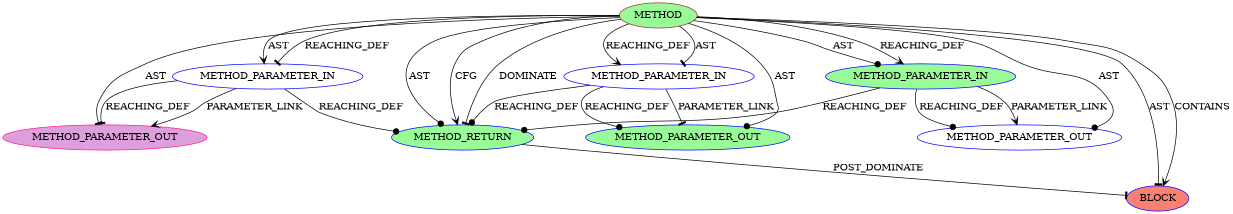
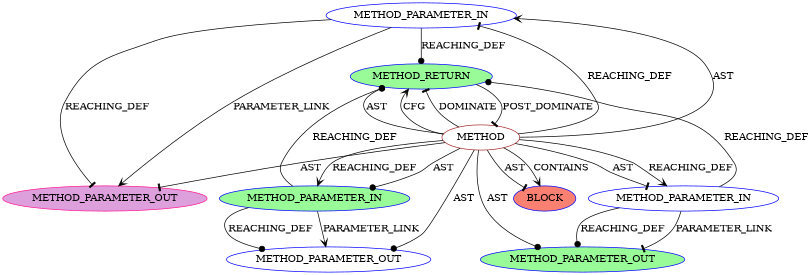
  digraph {
    node [CODE=p2 EVALUATION_STRATEGY=BY_VALUE IS_VARIADIC=false ORDER=2 TYPE_FULL_NAME=ANY color=blue fillcolor=palegreen style=filled]
    edge [arrowhead=dot]
    n1 [INDEX=2 NAME=p2 fillcolor=white label=METHOD_PARAMETER_IN]
    n2 [INDEX=2 NAME=p2 color=deeppink fillcolor=plum label=METHOD_PARAMETER_OUT]
    n3 [CODE=RET label=METHOD_RETURN IS_VARIADIC=""]
-   n4 [AST_PARENT_FULL_NAME="<global>" AST_PARENT_TYPE=NAMESPACE_BLOCK CODE="<empty>" FILENAME="<empty>" FULL_NAME=d2i_SSL_SESSION IS_EXTERNAL=true NAME=d2i_SSL_SESSION ORDER=0 color=brown label=METHOD EVALUATION_STRATEGY="" IS_VARIADIC="" TYPE_FULL_NAME=""]
+   n4 [AST_PARENT_FULL_NAME="<global>" AST_PARENT_TYPE=NAMESPACE_BLOCK CODE="<empty>" FILENAME="<empty>" FULL_NAME=d2i_SSL_SESSION IS_EXTERNAL=true NAME=d2i_SSL_SESSION ORDER=0 color=brown fillcolor=white label=METHOD EVALUATION_STRATEGY="" IS_VARIADIC="" TYPE_FULL_NAME=""]
    n5 [ARGUMENT_INDEX=1 CODE="<empty>" ORDER=1 fillcolor=salmon label=BLOCK EVALUATION_STRATEGY="" IS_VARIADIC=""]
    n6 [CODE=p1 INDEX=1 NAME=p1 ORDER=1 fillcolor=white label=METHOD_PARAMETER_OUT]
    n7 [CODE=p3 INDEX=3 NAME=p3 ORDER=3 fillcolor=white label=METHOD_PARAMETER_IN]
    n8 [CODE=p3 INDEX=3 NAME=p3 ORDER=3 label=METHOD_PARAMETER_OUT]
    n9 [CODE=p1 INDEX=1 NAME=p1 ORDER=1 label=METHOD_PARAMETER_IN]
    n1 -> n2 [VARIABLE=p2 arrowhead=tee label=REACHING_DEF]
    n1 -> n2 [arrowhead=vee label=PARAMETER_LINK]
    n1 -> n3 [VARIABLE=p2 label=REACHING_DEF]
-   n3 -> n5 [arrowhead=tee label=POST_DOMINATE]
+   n3 -> n4 [arrowhead=tee label=POST_DOMINATE]
    n4 -> n1 [arrowhead=vee label=AST]
    n4 -> n1 [arrowhead=tee label=REACHING_DEF]
    n4 -> n2 [arrowhead=tee label=AST]
    n4 -> n3 [label=AST]
    n4 -> n3 [arrowhead=vee label=CFG]
    n4 -> n3 [arrowhead=tee label=DOMINATE]
    n4 -> n5 [arrowhead=tee label=AST]
    n4 -> n5 [arrowhead=vee label=CONTAINS]
    n4 -> n6 [label=AST]
    n4 -> n7 [arrowhead=tee label=AST]
    n4 -> n7 [arrowhead=vee label=REACHING_DEF]
    n4 -> n8 [label=AST]
    n4 -> n9 [arrowhead=vee label=REACHING_DEF]
    n4 -> n9 [label=AST]
    n7 -> n3 [VARIABLE=p3 label=REACHING_DEF]
    n7 -> n8 [arrowhead=tee label=PARAMETER_LINK]
    n7 -> n8 [VARIABLE=p3 label=REACHING_DEF]
    n9 -> n3 [VARIABLE=p1 label=REACHING_DEF]
    n9 -> n6 [VARIABLE=p1 label=REACHING_DEF]
    n9 -> n6 [arrowhead=vee label=PARAMETER_LINK]
  }
